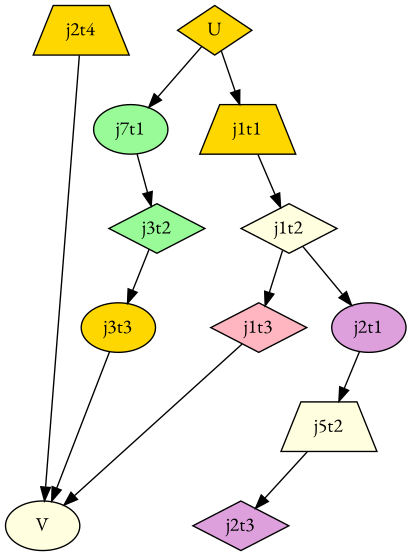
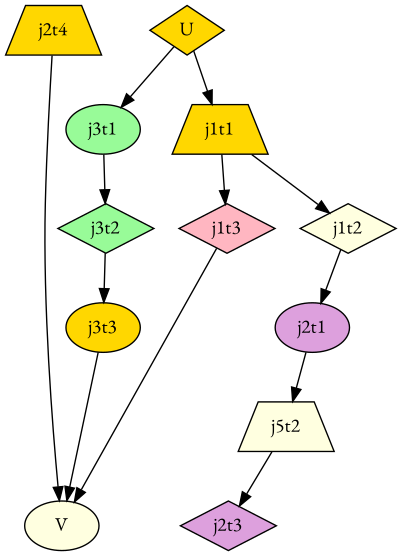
  digraph {
    fontname="EB Garamond"
    node [fillcolor=gold fontname="EB Garamond" shape=diamond style=filled]
    edge [fontname="EB Garamond" weight=0]
    j1t1 [shape=trapezium]
    U
-   j3t1 [fillcolor=palegreen shape=ellipse label=j7t1]
+   j3t1 [fillcolor=palegreen shape=ellipse]
    j1t2 [fillcolor=lightyellow]
    j2t1 [fillcolor=plum shape=ellipse]
    n6 [fillcolor=lightyellow label=j5t2 shape=trapezium]
    j3t2 [fillcolor=palegreen]
    j1t3 [fillcolor=lightpink]
    j2t3 [fillcolor=plum]
    j2t4 [shape=trapezium]
    V [fillcolor=lightyellow shape=ellipse]
    j3t3 [shape=ellipse]
    j1t1 -> j1t2 [weight=-10]
    U -> j1t1
    U -> j3t1
    j3t1 -> j3t2 [weight=-4]
    j1t2 -> j2t1
-   j1t2 -> j1t3 [weight=-8]
+   j1t1 -> j1t3 [weight=-8]
    j2t1 -> n6 [weight=-8]
    n6 -> j2t3 [weight=-3]
    j3t2 -> j3t3 [weight=-7]
    j1t3 -> V [weight=-4]
    j2t4 -> V [weight=-6]
    j3t3 -> V [weight=-3]
  }
